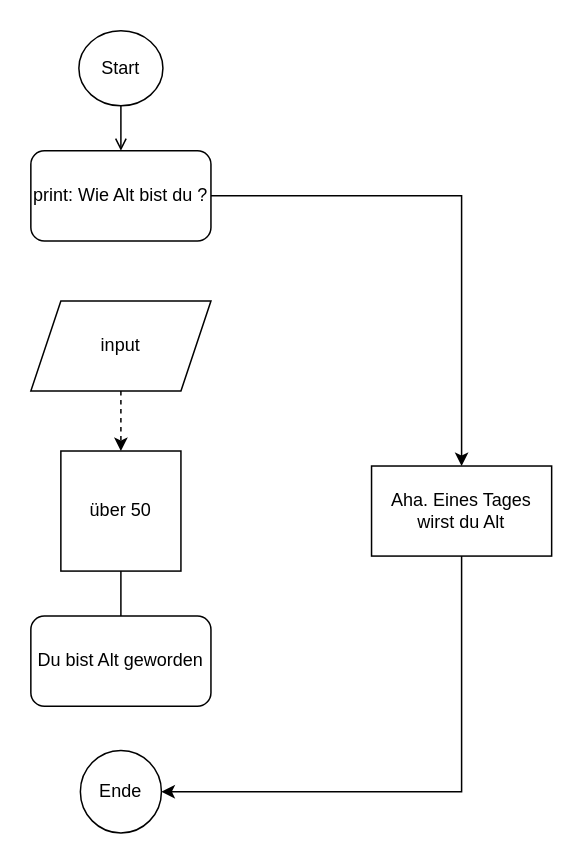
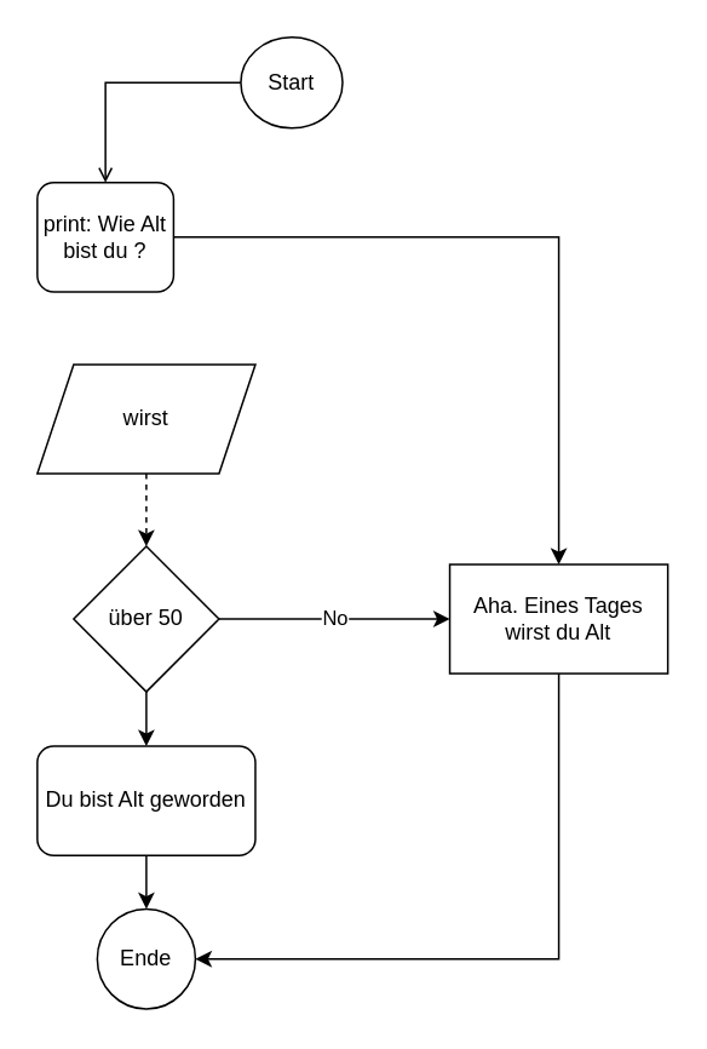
  <mxCell id="0" />
  <mxCell id="1" parent="0" />
  <mxCell id="2" value="" style="edgeStyle=orthogonalEdgeStyle;rounded=0;orthogonalLoop=1;jettySize=auto;html=1;endArrow=open;" edge="1" parent="1" source="3" target="8"><mxGeometry relative="1" as="geometry" /></mxCell>
- <mxCell id="3" value="Start" style="ellipse;whiteSpace=wrap;html=1;" vertex="1" parent="1"><mxGeometry x="52" y="20" width="56" height="50" as="geometry" /></mxCell>
+ <mxCell id="3" value="Start" style="ellipse;whiteSpace=wrap;html=1;" vertex="1" parent="1"><mxGeometry x="132" y="20" width="56" height="50" as="geometry" /></mxCell>
  <mxCell id="4" value="Ende" style="ellipse;whiteSpace=wrap;html=1;" vertex="1" parent="1"><mxGeometry x="53" y="499.5" width="54" height="55" as="geometry" /></mxCell>
  <mxCell id="5" value="" style="edgeStyle=orthogonalEdgeStyle;rounded=0;orthogonalLoop=1;jettySize=auto;html=1;dashed=1;" edge="1" parent="1" source="6" target="13"><mxGeometry relative="1" as="geometry" /></mxCell>
- <mxCell id="6" value="input" style="shape=parallelogram;perimeter=parallelogramPerimeter;whiteSpace=wrap;html=1;fixedSize=1;" vertex="1" parent="1"><mxGeometry x="20" y="200" width="120" height="60" as="geometry" /></mxCell>
+ <mxCell id="6" value="wirst" style="shape=parallelogram;perimeter=parallelogramPerimeter;whiteSpace=wrap;html=1;fixedSize=1;" vertex="1" parent="1"><mxGeometry x="20" y="200" width="120" height="60" as="geometry" /></mxCell>
  <mxCell id="7" value="" style="edgeStyle=orthogonalEdgeStyle;rounded=0;orthogonalLoop=1;jettySize=auto;html=1;" edge="1" parent="1" source="8" target="10"><mxGeometry relative="1" as="geometry" /></mxCell>
- <mxCell id="8" value="print: Wie Alt bist du ?" style="rounded=1;whiteSpace=wrap;html=1;" vertex="1" parent="1"><mxGeometry x="20" y="100" width="120" height="60" as="geometry" /></mxCell>
+ <mxCell id="8" value="print: Wie Alt bist du ?" style="rounded=1;whiteSpace=wrap;html=1;" vertex="1" parent="1"><mxGeometry x="20" y="100" width="75" height="60" as="geometry" /></mxCell>
  <mxCell id="9" style="edgeStyle=orthogonalEdgeStyle;rounded=0;orthogonalLoop=1;jettySize=auto;html=1;entryX=1;entryY=0.5;entryDx=0;entryDy=0;" edge="1" parent="1" target="4"><mxGeometry relative="1" as="geometry"><mxPoint x="357" y="530" as="targetPoint" /><mxPoint x="297" y="330" as="sourcePoint" /><Array as="points"><mxPoint x="297" y="331" /><mxPoint x="307" y="331" /><mxPoint x="307" y="527" /></Array></mxGeometry></mxCell>
  <mxCell id="10" value="Aha. Eines Tages wirst du Alt" style="rounded=0;whiteSpace=wrap;html=1;" vertex="1" parent="1"><mxGeometry x="247" y="310" width="120" height="60" as="geometry" /></mxCell>
- <mxCell id="11" value="" style="edgeStyle=orthogonalEdgeStyle;rounded=0;orthogonalLoop=1;jettySize=auto;html=1;endArrow=none;" edge="1" parent="1" source="13" target="15"><mxGeometry relative="1" as="geometry" /></mxCell>
- <mxCell id="13" value="über 50" style="whiteSpace=wrap;html=1;rounded=0;" vertex="1" parent="1"><mxGeometry x="40" y="300" width="80" height="80" as="geometry" /></mxCell>
+ <mxCell id="11" value="" style="edgeStyle=orthogonalEdgeStyle;rounded=0;orthogonalLoop=1;jettySize=auto;html=1;" edge="1" parent="1" source="13" target="15"><mxGeometry relative="1" as="geometry" /></mxCell>
+ <mxCell id="12" value="No" style="edgeStyle=orthogonalEdgeStyle;rounded=0;orthogonalLoop=1;jettySize=auto;html=1;" edge="1" parent="1" source="13" target="10"><mxGeometry relative="1" as="geometry" /></mxCell>
+ <mxCell id="13" value="über 50" style="rhombus;whiteSpace=wrap;html=1;" vertex="1" parent="1"><mxGeometry x="40" y="300" width="80" height="80" as="geometry" /></mxCell>
+ <mxCell id="14" value="" style="edgeStyle=orthogonalEdgeStyle;rounded=0;orthogonalLoop=1;jettySize=auto;html=1;" edge="1" parent="1" source="15" target="4"><mxGeometry relative="1" as="geometry" /></mxCell>
  <mxCell id="15" value="Du bist Alt geworden" style="rounded=1;whiteSpace=wrap;html=1;" vertex="1" parent="1"><mxGeometry x="20" y="410" width="120" height="60" as="geometry" /></mxCell>
